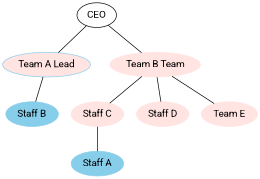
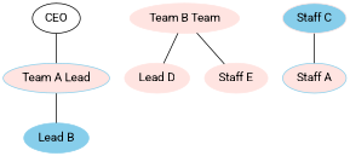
  graph {
    fontname=Roboto
    node [color=mistyrose fontname=Roboto style=filled]
    edge [fontname=Roboto]
    n1 [color=black label=CEO style=""]
    n2 [color=skyblue fillcolor=mistyrose label="Team A Lead"]
    n3 [label="Team B Team"]
-   n4 [color=skyblue label="Staff B"]
-   n5 [label="Staff C"]
-   n6 [label="Staff D"]
-   n7 [label="Team E"]
-   n8 [color=skyblue label="Staff A"]
+   n4 [color=skyblue label="Lead B"]
+   n5 [label="Staff C" fillcolor=skyblue]
+   n6 [label="Lead D"]
+   n7 [label="Staff E"]
+   n8 [color=skyblue label="Staff A" fillcolor=mistyrose]
    n1 -- n2
-   n1 -- n3
    n2 -- n4
-   n3 -- n5
    n3 -- n6
    n3 -- n7
    n5 -- n8
  }
